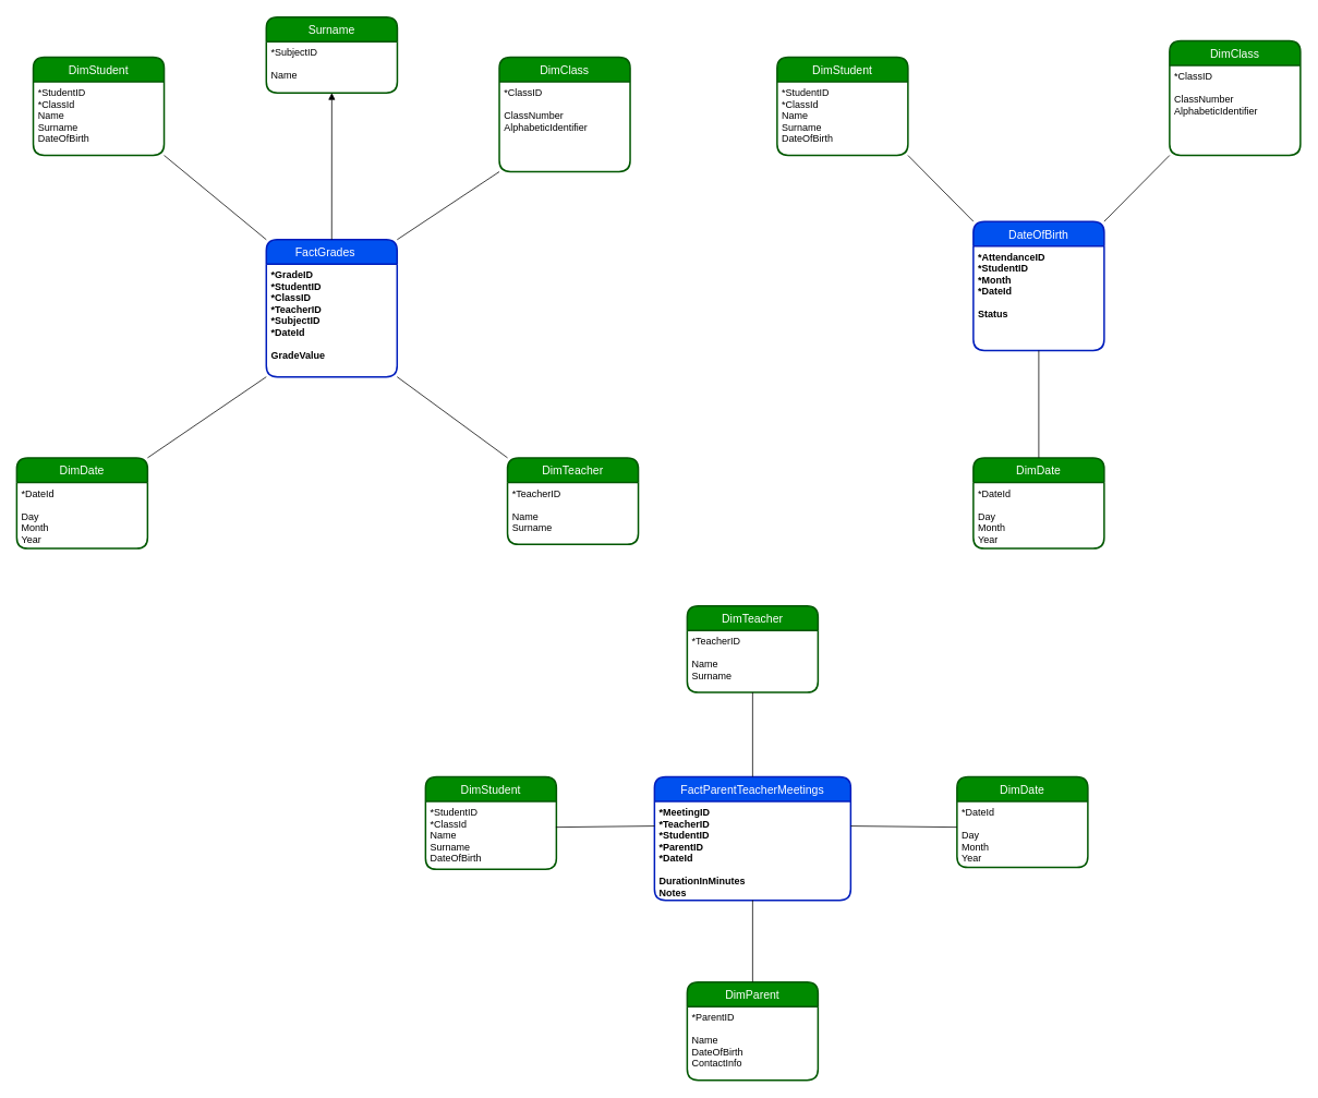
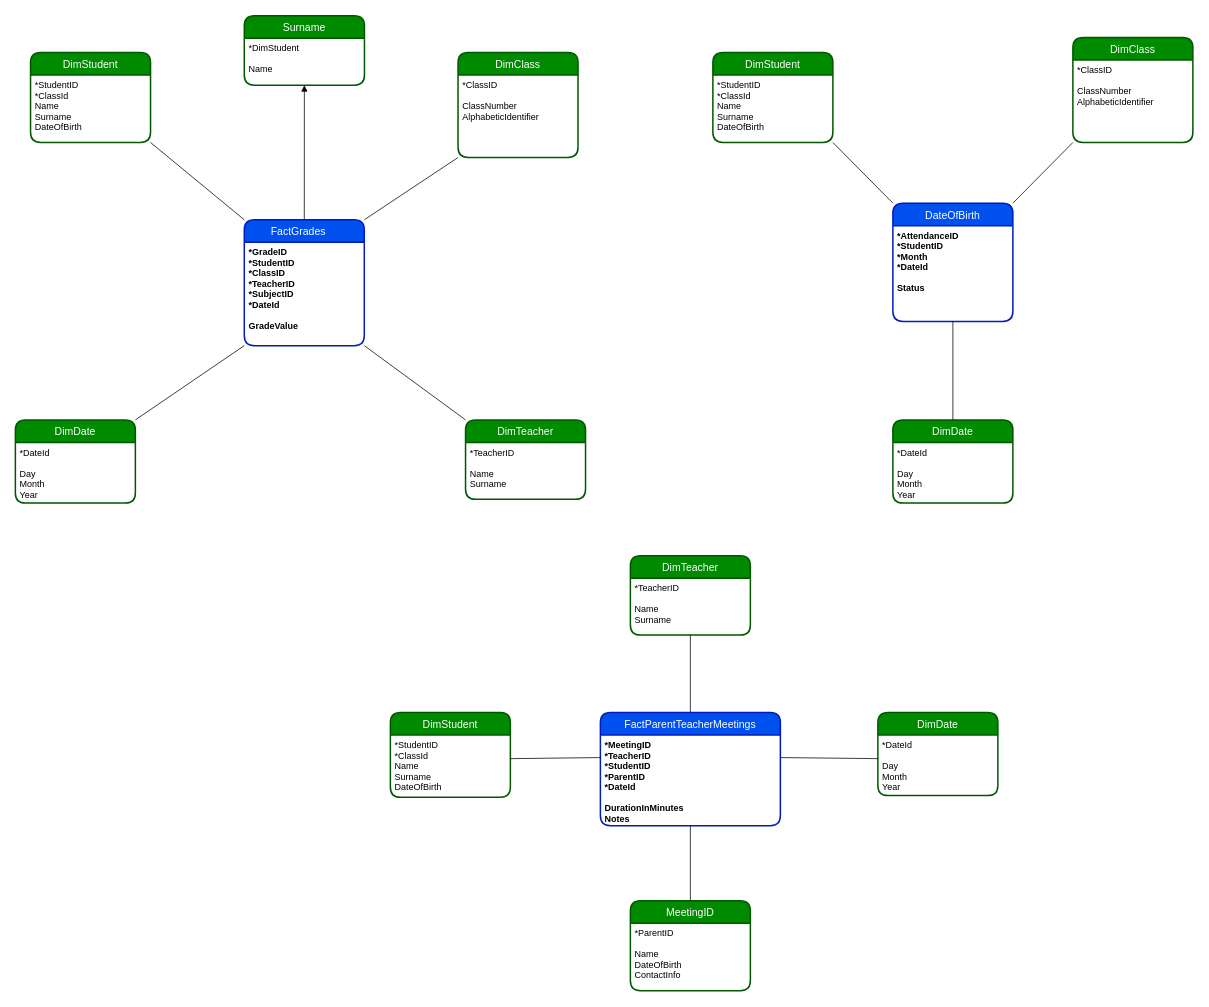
  <mxCell id="0" />
  <mxCell id="1" parent="0" />
  <mxCell id="2" value="FactGrades     " style="swimlane;childLayout=stackLayout;horizontal=1;startSize=30;horizontalStack=0;rounded=1;fontSize=14;fontStyle=0;strokeWidth=2;resizeParent=0;resizeLast=1;shadow=0;dashed=0;align=center;fillColor=#0050ef;fontColor=#ffffff;strokeColor=#001DBC;" parent="1" vertex="1"><mxGeometry x="325.22" y="292.24" width="160" height="167.76" as="geometry" /></mxCell>
  <mxCell id="3" value="*GradeID&#10;*StudentID &#10;*ClassID &#10;*TeacherID&#10;*SubjectID &#10;*DateId&#10;&#10;GradeValue" style="align=left;strokeColor=none;fillColor=none;spacingLeft=4;fontSize=12;verticalAlign=top;resizable=0;rotatable=0;part=1;opacity=40;fontStyle=1" parent="2" vertex="1"><mxGeometry y="30" width="160" height="137.76" as="geometry" /></mxCell>
  <mxCell id="4" value="DimTeacher " style="swimlane;childLayout=stackLayout;horizontal=1;startSize=30;horizontalStack=0;rounded=1;fontSize=14;fontStyle=0;strokeWidth=2;resizeParent=0;resizeLast=1;shadow=0;dashed=0;align=center;fillColor=#008a00;fontColor=#ffffff;strokeColor=#005700;" parent="1" vertex="1"><mxGeometry x="620.22" y="559" width="160" height="105.84" as="geometry" /></mxCell>
  <mxCell id="5" value="*TeacherID&#10;&#10;Name&#10;Surname &#10;" style="align=left;strokeColor=none;fillColor=none;spacingLeft=4;fontSize=12;verticalAlign=top;resizable=0;rotatable=0;part=1;opacity=40;fontStyle=0" parent="4" vertex="1"><mxGeometry y="30" width="160" height="75.84" as="geometry" /></mxCell>
  <mxCell id="6" value="DimClass " style="swimlane;childLayout=stackLayout;horizontal=1;startSize=30;horizontalStack=0;rounded=1;fontSize=14;fontStyle=0;strokeWidth=2;resizeParent=0;resizeLast=1;shadow=0;dashed=0;align=center;fillColor=#008a00;fontColor=#ffffff;strokeColor=#005700;" parent="1" vertex="1"><mxGeometry x="610.22" y="69.16" width="160" height="140" as="geometry" /></mxCell>
  <mxCell id="7" value="*ClassID&#10;&#10;ClassNumber &#10;AlphabeticIdentifier &#10;" style="align=left;strokeColor=none;fillColor=none;spacingLeft=4;fontSize=12;verticalAlign=top;resizable=0;rotatable=0;part=1;opacity=40;fontStyle=0" parent="6" vertex="1"><mxGeometry y="30" width="160" height="110" as="geometry" /></mxCell>
  <mxCell id="8" value="DimDate" style="swimlane;childLayout=stackLayout;horizontal=1;startSize=30;horizontalStack=0;rounded=1;fontSize=14;fontStyle=0;strokeWidth=2;resizeParent=0;resizeLast=1;shadow=0;dashed=0;align=center;fillColor=#008a00;fontColor=#ffffff;strokeColor=#005700;" parent="1" vertex="1"><mxGeometry x="20" y="559" width="160" height="110.84" as="geometry" /></mxCell>
  <mxCell id="9" value="*DateId&#10;&#10;Day&#10;Month&#10;Year" style="align=left;strokeColor=none;fillColor=none;spacingLeft=4;fontSize=12;verticalAlign=top;resizable=0;rotatable=0;part=1;opacity=40;fontStyle=0" parent="8" vertex="1"><mxGeometry y="30" width="160" height="80.84" as="geometry" /></mxCell>
  <mxCell id="10" value="DimStudent " style="swimlane;childLayout=stackLayout;horizontal=1;startSize=30;horizontalStack=0;rounded=1;fontSize=14;fontStyle=0;strokeWidth=2;resizeParent=0;resizeLast=1;shadow=0;dashed=0;align=center;fillColor=#008a00;fontColor=#ffffff;strokeColor=#005700;" parent="1" vertex="1"><mxGeometry x="40.22" y="69.16" width="160" height="120" as="geometry" /></mxCell>
  <mxCell id="11" value="*StudentID &#10;*ClassId&#10;Name &#10;Surname &#10;DateOfBirth" style="align=left;strokeColor=none;fillColor=none;spacingLeft=4;fontSize=12;verticalAlign=top;resizable=0;rotatable=0;part=1;opacity=40;fontStyle=0" parent="10" vertex="1"><mxGeometry y="30" width="160" height="90" as="geometry" /></mxCell>
  <mxCell id="12" value="" style="endArrow=none;html=1;rounded=0;fontSize=15;entryX=0;entryY=1;entryDx=0;entryDy=0;exitX=1;exitY=0;exitDx=0;exitDy=0;" parent="1" source="8" target="3" edge="1"><mxGeometry width="50" height="50" relative="1" as="geometry"><mxPoint x="237.56" y="519.16" as="sourcePoint" /><mxPoint x="287.56" y="469.16" as="targetPoint" /></mxGeometry></mxCell>
  <mxCell id="13" value="" style="endArrow=none;html=1;rounded=0;fontSize=15;entryX=1;entryY=1;entryDx=0;entryDy=0;exitX=0;exitY=0;exitDx=0;exitDy=0;" parent="1" source="2" target="11" edge="1"><mxGeometry width="50" height="50" relative="1" as="geometry"><mxPoint x="277.56" y="259.16" as="sourcePoint" /><mxPoint x="327.56" y="209.16" as="targetPoint" /></mxGeometry></mxCell>
  <mxCell id="14" value="" style="endArrow=none;html=1;rounded=0;fontSize=15;entryX=0;entryY=1;entryDx=0;entryDy=0;exitX=1;exitY=0;exitDx=0;exitDy=0;" parent="1" source="2" target="7" edge="1"><mxGeometry width="50" height="50" relative="1" as="geometry"><mxPoint x="557.56" y="309.16" as="sourcePoint" /><mxPoint x="607.56" y="259.16" as="targetPoint" /></mxGeometry></mxCell>
  <mxCell id="15" value="" style="endArrow=none;html=1;rounded=0;fontSize=15;entryX=1;entryY=1;entryDx=0;entryDy=0;exitX=0;exitY=0;exitDx=0;exitDy=0;" parent="1" source="4" target="3" edge="1"><mxGeometry width="50" height="50" relative="1" as="geometry"><mxPoint x="547.56" y="509.16" as="sourcePoint" /><mxPoint x="597.56" y="459.16" as="targetPoint" /></mxGeometry></mxCell>
  <mxCell id="16" value="Surname " style="swimlane;childLayout=stackLayout;horizontal=1;startSize=30;horizontalStack=0;rounded=1;fontSize=14;fontStyle=0;strokeWidth=2;resizeParent=0;resizeLast=1;shadow=0;dashed=0;align=center;fillColor=#008a00;fontColor=#ffffff;strokeColor=#005700;" parent="1" vertex="1"><mxGeometry x="325.22" y="20" width="160.22" height="92.76" as="geometry" /></mxCell>
- <mxCell id="17" value="*SubjectID &#10;&#10;Name" style="align=left;strokeColor=none;fillColor=none;spacingLeft=4;fontSize=12;verticalAlign=top;resizable=0;rotatable=0;part=1;opacity=40;fontStyle=0" parent="16" vertex="1"><mxGeometry y="30" width="160.22" height="62.76" as="geometry" /></mxCell>
+ <mxCell id="17" value="*DimStudent &#10;&#10;Name" style="align=left;strokeColor=none;fillColor=none;spacingLeft=4;fontSize=12;verticalAlign=top;resizable=0;rotatable=0;part=1;opacity=40;fontStyle=0" parent="16" vertex="1"><mxGeometry y="30" width="160.22" height="62.76" as="geometry" /></mxCell>
  <mxCell id="18" value="DateOfBirth" style="swimlane;childLayout=stackLayout;horizontal=1;startSize=30;horizontalStack=0;rounded=1;fontSize=14;fontStyle=0;strokeWidth=2;resizeParent=0;resizeLast=1;shadow=0;dashed=0;align=center;fillColor=#0050ef;fontColor=#ffffff;strokeColor=#001DBC;" parent="1" vertex="1"><mxGeometry x="1190" y="270" width="160" height="157.76" as="geometry" /></mxCell>
  <mxCell id="19" value="*AttendanceID &#10;*StudentID &#10;*Month &#10;*DateId&#10;&#10;Status " style="align=left;strokeColor=none;fillColor=none;spacingLeft=4;fontSize=12;verticalAlign=top;resizable=0;rotatable=0;part=1;opacity=40;fontStyle=1" parent="18" vertex="1"><mxGeometry y="30" width="160" height="127.76" as="geometry" /></mxCell>
  <mxCell id="20" value="" style="endArrow=block;html=1;rounded=0;fontSize=15;entryX=0.5;entryY=1;entryDx=0;entryDy=0;exitX=0.5;exitY=0;exitDx=0;exitDy=0;" parent="1" source="2" target="17" edge="1"><mxGeometry width="50" height="50" relative="1" as="geometry"><mxPoint x="455" y="283" as="sourcePoint" /><mxPoint x="330" y="180" as="targetPoint" /></mxGeometry></mxCell>
  <mxCell id="21" value="DimStudent " style="swimlane;childLayout=stackLayout;horizontal=1;startSize=30;horizontalStack=0;rounded=1;fontSize=14;fontStyle=0;strokeWidth=2;resizeParent=0;resizeLast=1;shadow=0;dashed=0;align=center;fillColor=#008a00;fontColor=#ffffff;strokeColor=#005700;" parent="1" vertex="1"><mxGeometry x="950" y="69.16" width="160" height="120" as="geometry" /></mxCell>
  <mxCell id="22" value="*StudentID &#10;*ClassId&#10;Name &#10;Surname &#10;DateOfBirth" style="align=left;strokeColor=none;fillColor=none;spacingLeft=4;fontSize=12;verticalAlign=top;resizable=0;rotatable=0;part=1;opacity=40;fontStyle=0" parent="21" vertex="1"><mxGeometry y="30" width="160" height="90" as="geometry" /></mxCell>
  <mxCell id="23" value="DimClass " style="swimlane;childLayout=stackLayout;horizontal=1;startSize=30;horizontalStack=0;rounded=1;fontSize=14;fontStyle=0;strokeWidth=2;resizeParent=0;resizeLast=1;shadow=0;dashed=0;align=center;fillColor=#008a00;fontColor=#ffffff;strokeColor=#005700;" parent="1" vertex="1"><mxGeometry x="1430" y="49.16" width="160" height="140" as="geometry" /></mxCell>
  <mxCell id="24" value="*ClassID&#10;&#10;ClassNumber &#10;AlphabeticIdentifier &#10;" style="align=left;strokeColor=none;fillColor=none;spacingLeft=4;fontSize=12;verticalAlign=top;resizable=0;rotatable=0;part=1;opacity=40;fontStyle=0" parent="23" vertex="1"><mxGeometry y="30" width="160" height="110" as="geometry" /></mxCell>
  <mxCell id="25" value="DimDate" style="swimlane;childLayout=stackLayout;horizontal=1;startSize=30;horizontalStack=0;rounded=1;fontSize=14;fontStyle=0;strokeWidth=2;resizeParent=0;resizeLast=1;shadow=0;dashed=0;align=center;fillColor=#008a00;fontColor=#ffffff;strokeColor=#005700;" parent="1" vertex="1"><mxGeometry x="1190" y="559" width="160" height="110.84" as="geometry" /></mxCell>
  <mxCell id="26" value="*DateId&#10;&#10;Day&#10;Month&#10;Year" style="align=left;strokeColor=none;fillColor=none;spacingLeft=4;fontSize=12;verticalAlign=top;resizable=0;rotatable=0;part=1;opacity=40;fontStyle=0" parent="25" vertex="1"><mxGeometry y="30" width="160" height="80.84" as="geometry" /></mxCell>
  <mxCell id="27" value="" style="endArrow=none;html=1;rounded=0;fontSize=15;entryX=0;entryY=1;entryDx=0;entryDy=0;exitX=1;exitY=0;exitDx=0;exitDy=0;" parent="1" source="18" target="24" edge="1"><mxGeometry width="50" height="50" relative="1" as="geometry"><mxPoint x="1430" y="313" as="sourcePoint" /><mxPoint x="1555" y="230" as="targetPoint" /></mxGeometry></mxCell>
  <mxCell id="28" value="" style="endArrow=none;html=1;rounded=0;fontSize=15;entryX=1;entryY=1;entryDx=0;entryDy=0;exitX=0;exitY=0;exitDx=0;exitDy=0;" parent="1" source="18" target="22" edge="1"><mxGeometry width="50" height="50" relative="1" as="geometry"><mxPoint x="990" y="343" as="sourcePoint" /><mxPoint x="1115" y="260" as="targetPoint" /></mxGeometry></mxCell>
  <mxCell id="29" value="" style="endArrow=none;html=1;rounded=0;fontSize=15;entryX=0.5;entryY=1;entryDx=0;entryDy=0;exitX=0.5;exitY=0;exitDx=0;exitDy=0;" parent="1" source="25" target="19" edge="1"><mxGeometry width="50" height="50" relative="1" as="geometry"><mxPoint x="1400" y="581" as="sourcePoint" /><mxPoint x="1320" y="500" as="targetPoint" /></mxGeometry></mxCell>
  <mxCell id="30" value="FactParentTeacherMeetings " style="swimlane;childLayout=stackLayout;horizontal=1;startSize=30;horizontalStack=0;rounded=1;fontSize=14;fontStyle=0;strokeWidth=2;resizeParent=0;resizeLast=1;shadow=0;dashed=0;align=center;fillColor=#0050ef;fontColor=#ffffff;strokeColor=#001DBC;" parent="1" vertex="1"><mxGeometry x="800" y="949" width="240" height="151" as="geometry" /></mxCell>
  <mxCell id="31" value="*MeetingID&#10;*TeacherID &#10;*StudentID &#10;*ParentID&#10;*DateId&#10;&#10;DurationInMinutes &#10;Notes" style="align=left;strokeColor=none;fillColor=none;spacingLeft=4;fontSize=12;verticalAlign=top;resizable=0;rotatable=0;part=1;opacity=40;fontStyle=1" parent="30" vertex="1"><mxGeometry y="30" width="240" height="121" as="geometry" /></mxCell>
  <mxCell id="32" value="DimTeacher " style="swimlane;childLayout=stackLayout;horizontal=1;startSize=30;horizontalStack=0;rounded=1;fontSize=14;fontStyle=0;strokeWidth=2;resizeParent=0;resizeLast=1;shadow=0;dashed=0;align=center;fillColor=#008a00;fontColor=#ffffff;strokeColor=#005700;" parent="1" vertex="1"><mxGeometry x="840" y="740" width="160" height="105.84" as="geometry" /></mxCell>
  <mxCell id="33" value="*TeacherID&#10;&#10;Name&#10;Surname &#10;" style="align=left;strokeColor=none;fillColor=none;spacingLeft=4;fontSize=12;verticalAlign=top;resizable=0;rotatable=0;part=1;opacity=40;fontStyle=0" parent="32" vertex="1"><mxGeometry y="30" width="160" height="75.84" as="geometry" /></mxCell>
  <mxCell id="34" value="" style="endArrow=none;html=1;rounded=0;fontSize=15;entryX=0.5;entryY=1;entryDx=0;entryDy=0;exitX=0.5;exitY=0;exitDx=0;exitDy=0;" parent="1" source="30" target="33" edge="1"><mxGeometry width="50" height="50" relative="1" as="geometry"><mxPoint x="855" y="919" as="sourcePoint" /><mxPoint x="720" y="820" as="targetPoint" /></mxGeometry></mxCell>
  <mxCell id="35" value="DimStudent " style="swimlane;childLayout=stackLayout;horizontal=1;startSize=30;horizontalStack=0;rounded=1;fontSize=14;fontStyle=0;strokeWidth=2;resizeParent=0;resizeLast=1;shadow=0;dashed=0;align=center;fillColor=#008a00;fontColor=#ffffff;strokeColor=#005700;" parent="1" vertex="1"><mxGeometry x="520" y="949" width="160" height="113.24" as="geometry" /></mxCell>
  <mxCell id="36" value="*StudentID &#10;*ClassId&#10;Name &#10;Surname &#10;DateOfBirth" style="align=left;strokeColor=none;fillColor=none;spacingLeft=4;fontSize=12;verticalAlign=top;resizable=0;rotatable=0;part=1;opacity=40;fontStyle=0" parent="35" vertex="1"><mxGeometry y="30" width="160" height="83.24" as="geometry" /></mxCell>
  <mxCell id="37" value="" style="endArrow=none;html=1;rounded=0;fontSize=15;entryX=0.996;entryY=0.381;entryDx=0;entryDy=0;exitX=0;exitY=0.25;exitDx=0;exitDy=0;entryPerimeter=0;" parent="1" source="31" target="36" edge="1"><mxGeometry width="50" height="50" relative="1" as="geometry"><mxPoint x="780.22" y="973" as="sourcePoint" /><mxPoint x="780.22" y="870" as="targetPoint" /></mxGeometry></mxCell>
  <mxCell id="38" value="DimDate" style="swimlane;childLayout=stackLayout;horizontal=1;startSize=30;horizontalStack=0;rounded=1;fontSize=14;fontStyle=0;strokeWidth=2;resizeParent=0;resizeLast=1;shadow=0;dashed=0;align=center;fillColor=#008a00;fontColor=#ffffff;strokeColor=#005700;" parent="1" vertex="1"><mxGeometry x="1170" y="949" width="160" height="110.84" as="geometry" /></mxCell>
  <mxCell id="39" value="*DateId&#10;&#10;Day&#10;Month&#10;Year" style="align=left;strokeColor=none;fillColor=none;spacingLeft=4;fontSize=12;verticalAlign=top;resizable=0;rotatable=0;part=1;opacity=40;fontStyle=0" parent="38" vertex="1"><mxGeometry y="30" width="160" height="80.84" as="geometry" /></mxCell>
  <mxCell id="40" value="" style="endArrow=none;html=1;rounded=0;fontSize=15;entryX=0;entryY=0.392;entryDx=0;entryDy=0;exitX=1;exitY=0.25;exitDx=0;exitDy=0;entryPerimeter=0;" parent="1" source="31" target="39" edge="1"><mxGeometry width="50" height="50" relative="1" as="geometry"><mxPoint x="930" y="959" as="sourcePoint" /><mxPoint x="930" y="856" as="targetPoint" /></mxGeometry></mxCell>
- <mxCell id="41" value="DimParent " style="swimlane;childLayout=stackLayout;horizontal=1;startSize=30;horizontalStack=0;rounded=1;fontSize=14;fontStyle=0;strokeWidth=2;resizeParent=0;resizeLast=1;shadow=0;dashed=0;align=center;fillColor=#008a00;fontColor=#ffffff;strokeColor=#005700;" parent="1" vertex="1"><mxGeometry x="840" y="1200" width="160" height="120" as="geometry" /></mxCell>
+ <mxCell id="41" value="MeetingID " style="swimlane;childLayout=stackLayout;horizontal=1;startSize=30;horizontalStack=0;rounded=1;fontSize=14;fontStyle=0;strokeWidth=2;resizeParent=0;resizeLast=1;shadow=0;dashed=0;align=center;fillColor=#008a00;fontColor=#ffffff;strokeColor=#005700;" parent="1" vertex="1"><mxGeometry x="840" y="1200" width="160" height="120" as="geometry" /></mxCell>
  <mxCell id="42" value="*ParentID &#10;&#10;Name &#10;DateOfBirth &#10;ContactInfo " style="align=left;strokeColor=none;fillColor=none;spacingLeft=4;fontSize=12;verticalAlign=top;resizable=0;rotatable=0;part=1;opacity=40;fontStyle=0" parent="41" vertex="1"><mxGeometry y="30" width="160" height="90" as="geometry" /></mxCell>
  <mxCell id="43" value="" style="endArrow=none;html=1;rounded=0;fontSize=15;entryX=0.5;entryY=1;entryDx=0;entryDy=0;exitX=0.5;exitY=0;exitDx=0;exitDy=0;" parent="1" source="41" target="31" edge="1"><mxGeometry width="50" height="50" relative="1" as="geometry"><mxPoint x="1140" y="1223" as="sourcePoint" /><mxPoint x="1140" y="1120" as="targetPoint" /></mxGeometry></mxCell>
